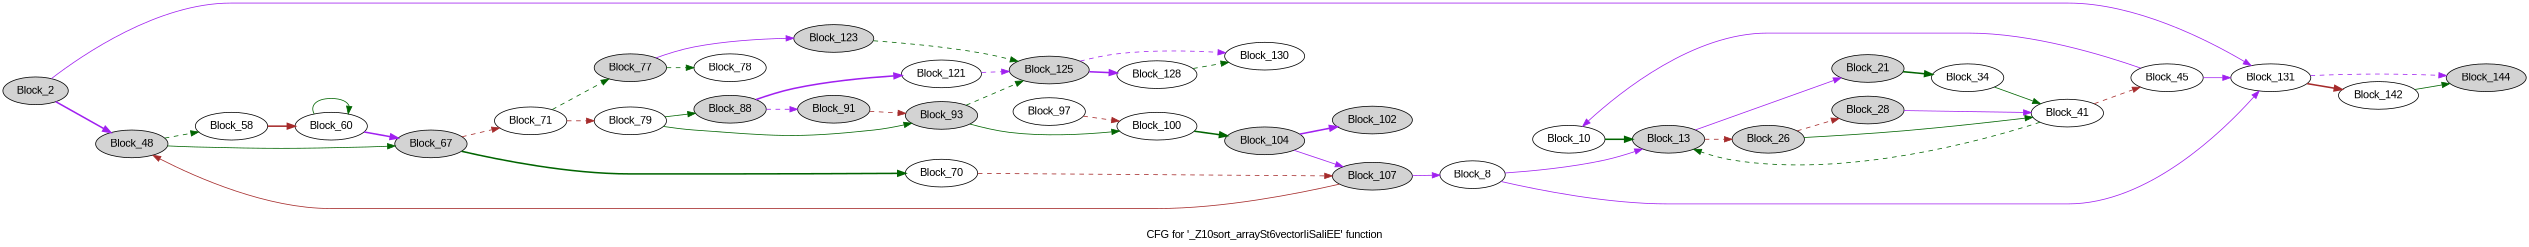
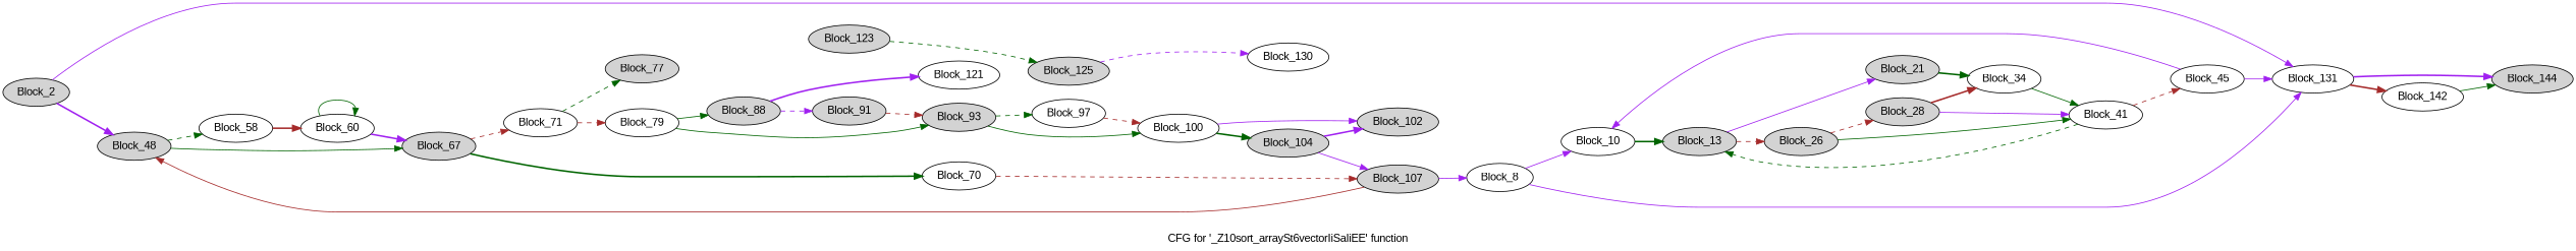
  digraph {
    fontname="Liberation Sans"
    label="CFG for '_Z10sort_arraySt6vectorIiSaIiEE' function"
    rankdir=LR
    node [fillcolor=white fontname="Liberation Sans" style=filled]
    edge [color=purple fontname="Liberation Sans" style=solid]
    n1 [fillcolor=lightgrey label=Block_2]
    n2 [label=Block_131]
    n3 [fillcolor=lightgrey label=Block_48]
    n4 [fillcolor=lightgrey label=Block_144]
    n5 [label=Block_142]
    n6 [fillcolor=lightgrey label=Block_67]
    n7 [label=Block_58]
    n8 [label=Block_71]
    n9 [label=Block_70]
    n10 [label=Block_60]
    n11 [label=Block_8]
    n12 [label=Block_10]
    n13 [fillcolor=lightgrey label=Block_13]
    n14 [fillcolor=lightgrey label=Block_21]
    n15 [fillcolor=lightgrey label=Block_26]
    n16 [label=Block_34]
    n17 [fillcolor=lightgrey label=Block_28]
    n18 [label=Block_41]
    n19 [label=Block_45]
    n20 [fillcolor=lightgrey label=Block_77]
    n21 [label=Block_79]
    n22 [fillcolor=lightgrey label=Block_107]
-   n23 [label=Block_78]
    n24 [fillcolor=lightgrey label=Block_123]
    n25 [fillcolor=lightgrey label=Block_93]
    n26 [fillcolor=lightgrey label=Block_88]
    n27 [fillcolor=lightgrey label=Block_125]
    n28 [label=Block_97]
    n29 [label=Block_100]
    n30 [fillcolor=lightgrey label=Block_91]
    n31 [label=Block_121]
    n32 [label=Block_130]
-   n33 [label=Block_128]
    n34 [fillcolor=lightgrey label=Block_104]
    n35 [fillcolor=lightgrey label=Block_102]
    n1 -> n2 [tailport=s0]
    n1 -> n3 [style=bold tailport=s1]
-   n2 -> n4 [style=dashed tailport=s0]
+   n2 -> n4 [style=bold tailport=s0]
    n2 -> n5 [color=brown style=bold tailport=s1]
    n3 -> n6 [color=darkgreen tailport=s0]
    n3 -> n7 [color=darkgreen style=dashed tailport=s1]
    n5 -> n4 [color=darkgreen]
    n6 -> n8 [color=brown style=dashed tailport=s0]
    n6 -> n9 [color=darkgreen style=bold tailport=s1]
    n7 -> n10 [color=brown style=bold]
    n8 -> n20 [color=darkgreen style=dashed tailport=s0]
    n8 -> n21 [color=brown style=dashed tailport=s1]
    n9 -> n22 [color=brown style=dashed]
    n10 -> n6 [style=bold tailport=s0]
    n10 -> n10 [color=darkgreen tailport=s1]
    n11 -> n2 [tailport=s0]
-   n11 -> n13 [tailport=s1]
+   n11 -> n12 [tailport=s1]
    n12 -> n13 [color=darkgreen style=bold]
    n13 -> n14 [tailport=s0]
    n13 -> n15 [color=brown style=dashed tailport=s1]
    n14 -> n16 [color=darkgreen style=bold]
    n15 -> n17 [color=brown style=dashed tailport=s0]
    n15 -> n18 [color=darkgreen tailport=s1]
    n16 -> n18 [color=darkgreen]
+   n17 -> n16 [color=brown style=bold tailport=s0]
    n17 -> n18 [tailport=s1]
    n18 -> n13 [color=darkgreen style=dashed tailport=s1]
    n18 -> n19 [color=brown style=dashed tailport=s0]
    n19 -> n2 [tailport=s0]
    n19 -> n12 [tailport=s1]
-   n20 -> n23 [color=darkgreen style=dashed]
-   n20 -> n24
    n21 -> n25 [color=darkgreen tailport=s0]
    n21 -> n26 [color=darkgreen tailport=s1]
    n22 -> n3 [color=brown tailport=s0]
    n22 -> n11 [tailport=s1]
    n24 -> n27 [color=darkgreen style=dashed]
-   n25 -> n27 [color=darkgreen style=dashed tailport=s0]
+   n25 -> n28 [color=darkgreen style=dashed tailport=s0]
    n25 -> n29 [color=darkgreen tailport=s1]
    n26 -> n30 [style=dashed]
    n26 -> n31 [style=bold]
    n27 -> n32 [style=dashed tailport=s0]
-   n27 -> n33 [style=bold tailport=s1]
    n28 -> n29 [color=brown style=dashed]
    n29 -> n34 [color=darkgreen style=bold tailport=s0]
+   n29 -> n35 [tailport=s1]
    n30 -> n25 [color=brown style=dashed]
-   n31 -> n27 [style=dashed]
-   n33 -> n32 [color=darkgreen style=dashed]
    n34 -> n22
    n34 -> n35 [style=bold]
  }
